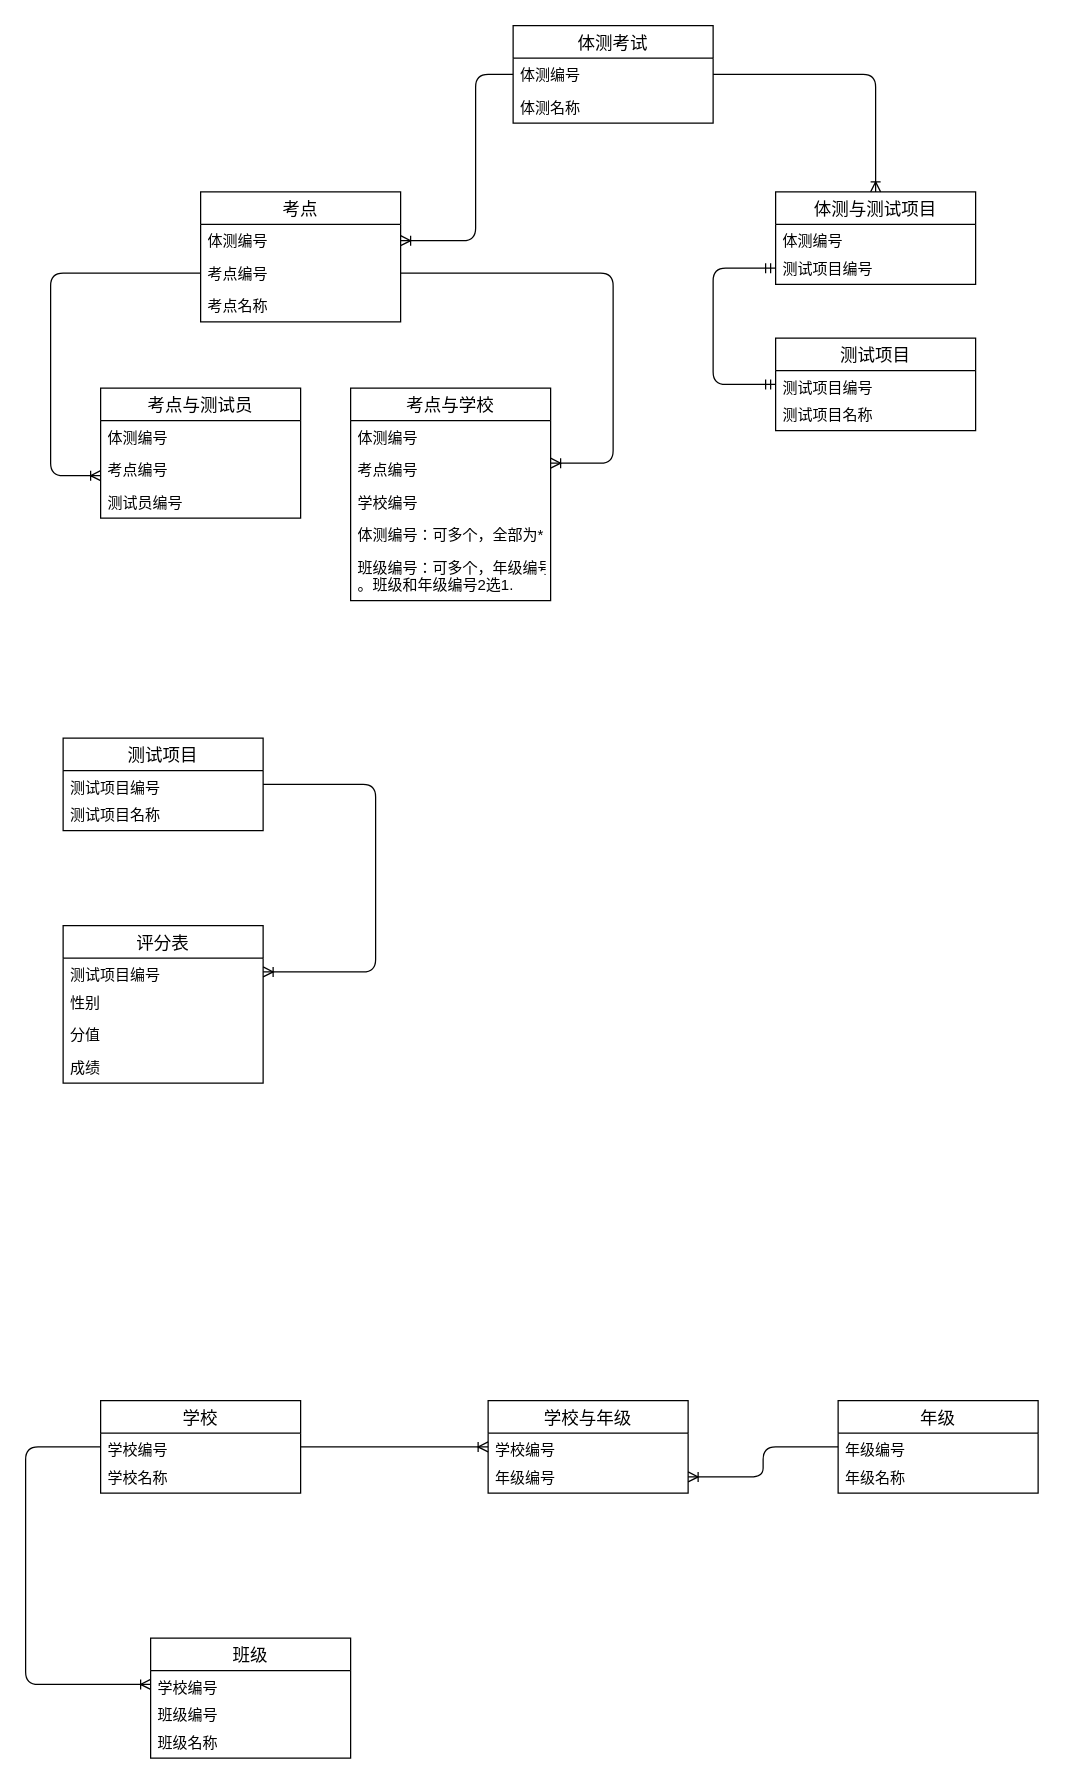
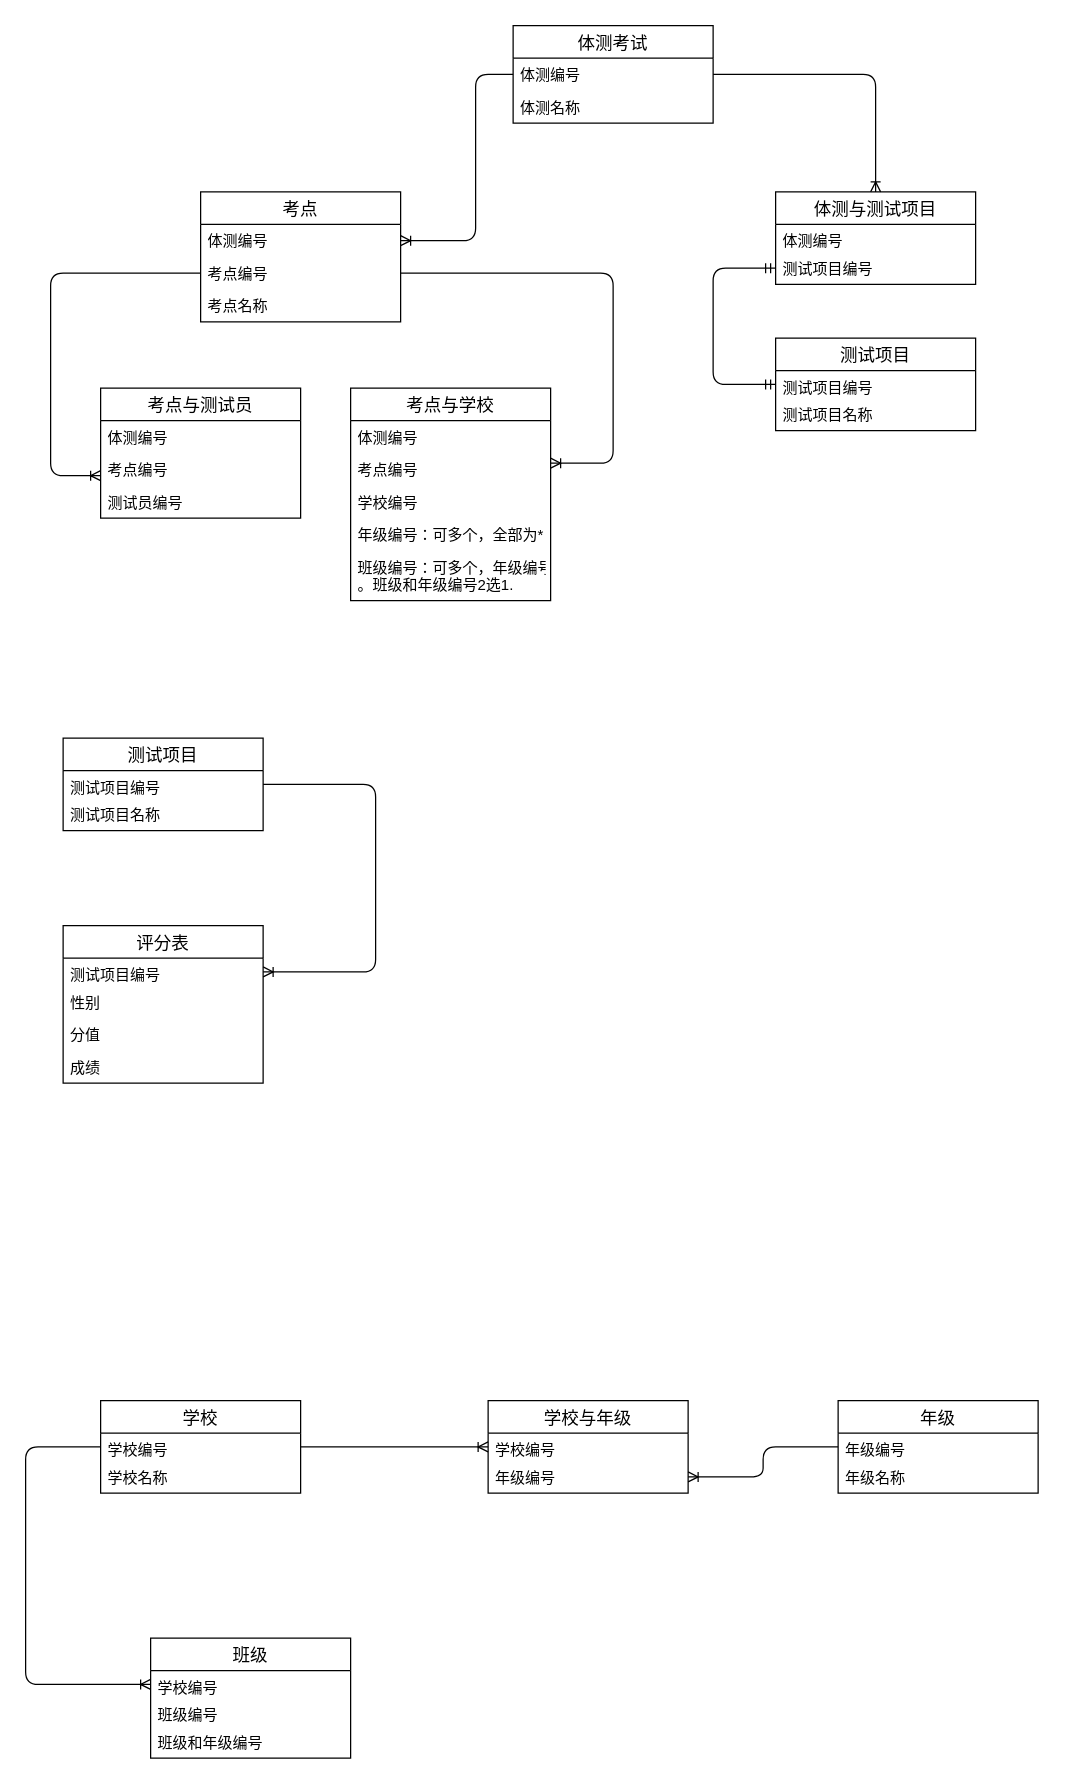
  <mxCell id="0" />
  <mxCell id="1" parent="0" />
  <mxCell id="2" value="体测与测试项目" style="swimlane;fontStyle=0;childLayout=stackLayout;horizontal=1;startSize=26;horizontalStack=0;resizeParent=1;resizeParentMax=0;resizeLast=0;collapsible=1;marginBottom=0;align=center;fontSize=14;" vertex="1" parent="1"><mxGeometry x="620" y="153" width="160" height="74" as="geometry" /></mxCell>
  <mxCell id="3" value="体测编号" style="text;strokeColor=none;fillColor=none;spacingLeft=4;spacingRight=4;overflow=hidden;rotatable=0;points=[[0,0.5],[1,0.5]];portConstraint=eastwest;fontSize=12;" vertex="1" parent="2"><mxGeometry y="26" width="160" height="22" as="geometry" /></mxCell>
  <mxCell id="4" value="测试项目编号" style="text;strokeColor=none;fillColor=none;spacingLeft=4;spacingRight=4;overflow=hidden;rotatable=0;points=[[0,0.5],[1,0.5]];portConstraint=eastwest;fontSize=12;" vertex="1" parent="2"><mxGeometry y="48" width="160" height="26" as="geometry" /></mxCell>
  <mxCell id="5" value="测试项目" style="swimlane;fontStyle=0;childLayout=stackLayout;horizontal=1;startSize=26;horizontalStack=0;resizeParent=1;resizeParentMax=0;resizeLast=0;collapsible=1;marginBottom=0;align=center;fontSize=14;" vertex="1" parent="1"><mxGeometry x="620" y="270" width="160" height="74" as="geometry" /></mxCell>
  <mxCell id="6" value="测试项目编号" style="text;strokeColor=none;fillColor=none;spacingLeft=4;spacingRight=4;overflow=hidden;rotatable=0;points=[[0,0.5],[1,0.5]];portConstraint=eastwest;fontSize=12;" vertex="1" parent="5"><mxGeometry y="26" width="160" height="22" as="geometry" /></mxCell>
  <mxCell id="7" value="测试项目名称" style="text;strokeColor=none;fillColor=none;spacingLeft=4;spacingRight=4;overflow=hidden;rotatable=0;points=[[0,0.5],[1,0.5]];portConstraint=eastwest;fontSize=12;" vertex="1" parent="5"><mxGeometry y="48" width="160" height="26" as="geometry" /></mxCell>
  <mxCell id="8" value="考点" style="swimlane;fontStyle=0;childLayout=stackLayout;horizontal=1;startSize=26;horizontalStack=0;resizeParent=1;resizeParentMax=0;resizeLast=0;collapsible=1;marginBottom=0;align=center;fontSize=14;" vertex="1" parent="1"><mxGeometry x="160" y="153" width="160" height="104" as="geometry" /></mxCell>
  <mxCell id="9" value="体测编号" style="text;strokeColor=none;fillColor=none;spacingLeft=4;spacingRight=4;overflow=hidden;rotatable=0;points=[[0,0.5],[1,0.5]];portConstraint=eastwest;fontSize=12;" vertex="1" parent="8"><mxGeometry y="26" width="160" height="26" as="geometry" /></mxCell>
  <mxCell id="10" value="考点编号" style="text;strokeColor=none;fillColor=none;spacingLeft=4;spacingRight=4;overflow=hidden;rotatable=0;points=[[0,0.5],[1,0.5]];portConstraint=eastwest;fontSize=12;" vertex="1" parent="8"><mxGeometry y="52" width="160" height="26" as="geometry" /></mxCell>
  <mxCell id="11" value="考点名称" style="text;strokeColor=none;fillColor=none;spacingLeft=4;spacingRight=4;overflow=hidden;rotatable=0;points=[[0,0.5],[1,0.5]];portConstraint=eastwest;fontSize=12;" vertex="1" parent="8"><mxGeometry y="78" width="160" height="26" as="geometry" /></mxCell>
  <mxCell id="12" value="考点与学校" style="swimlane;fontStyle=0;childLayout=stackLayout;horizontal=1;startSize=26;horizontalStack=0;resizeParent=1;resizeParentMax=0;resizeLast=0;collapsible=1;marginBottom=0;align=center;fontSize=14;" vertex="1" parent="1"><mxGeometry x="280" y="310" width="160" height="170" as="geometry" /></mxCell>
  <mxCell id="13" value="体测编号" style="text;strokeColor=none;fillColor=none;spacingLeft=4;spacingRight=4;overflow=hidden;rotatable=0;points=[[0,0.5],[1,0.5]];portConstraint=eastwest;fontSize=12;" vertex="1" parent="12"><mxGeometry y="26" width="160" height="26" as="geometry" /></mxCell>
  <mxCell id="14" value="考点编号" style="text;strokeColor=none;fillColor=none;spacingLeft=4;spacingRight=4;overflow=hidden;rotatable=0;points=[[0,0.5],[1,0.5]];portConstraint=eastwest;fontSize=12;" vertex="1" parent="12"><mxGeometry y="52" width="160" height="26" as="geometry" /></mxCell>
  <mxCell id="15" value="学校编号" style="text;strokeColor=none;fillColor=none;spacingLeft=4;spacingRight=4;overflow=hidden;rotatable=0;points=[[0,0.5],[1,0.5]];portConstraint=eastwest;fontSize=12;" vertex="1" parent="12"><mxGeometry y="78" width="160" height="26" as="geometry" /></mxCell>
- <mxCell id="16" value="体测编号：可多个，全部为*" style="text;strokeColor=none;fillColor=none;spacingLeft=4;spacingRight=4;overflow=hidden;rotatable=0;points=[[0,0.5],[1,0.5]];portConstraint=eastwest;fontSize=12;" vertex="1" parent="12"><mxGeometry y="104" width="160" height="26" as="geometry" /></mxCell>
+ <mxCell id="16" value="年级编号：可多个，全部为*" style="text;strokeColor=none;fillColor=none;spacingLeft=4;spacingRight=4;overflow=hidden;rotatable=0;points=[[0,0.5],[1,0.5]];portConstraint=eastwest;fontSize=12;" vertex="1" parent="12"><mxGeometry y="104" width="160" height="26" as="geometry" /></mxCell>
  <mxCell id="17" value="班级编号：可多个，年级编号*&#10;。班级和年级编号2选1.&#10;" style="text;strokeColor=none;fillColor=none;spacingLeft=4;spacingRight=4;overflow=hidden;rotatable=0;points=[[0,0.5],[1,0.5]];portConstraint=eastwest;fontSize=12;" vertex="1" parent="12"><mxGeometry y="130" width="160" height="40" as="geometry" /></mxCell>
  <mxCell id="18" value="" style="edgeStyle=orthogonalEdgeStyle;fontSize=12;html=1;endArrow=ERoneToMany;exitX=0;exitY=0.5;exitDx=0;exitDy=0;" edge="1" parent="1" source="29"><mxGeometry width="100" height="100" relative="1" as="geometry"><mxPoint x="40" y="60" as="sourcePoint" /><mxPoint x="320" y="192" as="targetPoint" /><Array as="points"><mxPoint x="380" y="59" /><mxPoint x="380" y="192" /></Array></mxGeometry></mxCell>
  <mxCell id="19" value="" style="edgeStyle=orthogonalEdgeStyle;fontSize=12;html=1;endArrow=ERoneToMany;exitX=1;exitY=0.5;exitDx=0;exitDy=0;" edge="1" parent="1" source="10"><mxGeometry width="100" height="100" relative="1" as="geometry"><mxPoint x="465" y="200" as="sourcePoint" /><mxPoint x="440" y="370" as="targetPoint" /><Array as="points"><mxPoint x="490" y="218" /><mxPoint x="490" y="370" /><mxPoint x="440" y="370" /></Array></mxGeometry></mxCell>
  <mxCell id="20" value="" style="edgeStyle=orthogonalEdgeStyle;fontSize=12;html=1;endArrow=ERoneToMany;" edge="1" parent="1" source="10" target="26"><mxGeometry width="100" height="100" relative="1" as="geometry"><mxPoint x="70" y="220" as="sourcePoint" /><mxPoint x="109" y="310" as="targetPoint" /><Array as="points"><mxPoint x="40" y="218" /><mxPoint x="40" y="380" /></Array></mxGeometry></mxCell>
  <mxCell id="21" value="" style="edgeStyle=orthogonalEdgeStyle;fontSize=12;html=1;endArrow=ERoneToMany;entryX=0.5;entryY=0;entryDx=0;entryDy=0;exitX=1;exitY=0.5;exitDx=0;exitDy=0;" edge="1" parent="1" source="29" target="2"><mxGeometry width="100" height="100" relative="1" as="geometry"><mxPoint x="570" y="60" as="sourcePoint" /><mxPoint x="609.04" y="162.01" as="targetPoint" /></mxGeometry></mxCell>
  <mxCell id="22" value="" style="edgeStyle=orthogonalEdgeStyle;fontSize=12;html=1;endArrow=ERmandOne;startArrow=ERmandOne;entryX=0;entryY=0.5;entryDx=0;entryDy=0;exitX=0;exitY=0.5;exitDx=0;exitDy=0;" edge="1" parent="1" source="6" target="4"><mxGeometry width="100" height="100" relative="1" as="geometry"><mxPoint x="620" y="323" as="sourcePoint" /><mxPoint x="590" y="390" as="targetPoint" /><Array as="points"><mxPoint x="570" y="307" /><mxPoint x="570" y="214" /></Array></mxGeometry></mxCell>
  <mxCell id="23" value="" style="edgeStyle=orthogonalEdgeStyle;fontSize=12;html=1;endArrow=ERoneToMany;exitX=1;exitY=0.5;exitDx=0;exitDy=0;entryX=1;entryY=0.5;entryDx=0;entryDy=0;" edge="1" parent="1" source="32" target="35"><mxGeometry width="100" height="100" relative="1" as="geometry"><mxPoint x="440" y="384.496" as="sourcePoint" /><mxPoint x="632.92" y="469.5" as="targetPoint" /><Array as="points"><mxPoint x="300" y="627" /><mxPoint x="300" y="777" /></Array></mxGeometry></mxCell>
  <mxCell id="24" value="考点与测试员" style="swimlane;fontStyle=0;childLayout=stackLayout;horizontal=1;startSize=26;horizontalStack=0;resizeParent=1;resizeParentMax=0;resizeLast=0;collapsible=1;marginBottom=0;align=center;fontSize=14;" vertex="1" parent="1"><mxGeometry x="80" y="310" width="160" height="104" as="geometry" /></mxCell>
  <mxCell id="25" value="体测编号" style="text;strokeColor=none;fillColor=none;spacingLeft=4;spacingRight=4;overflow=hidden;rotatable=0;points=[[0,0.5],[1,0.5]];portConstraint=eastwest;fontSize=12;" vertex="1" parent="24"><mxGeometry y="26" width="160" height="26" as="geometry" /></mxCell>
  <mxCell id="26" value="考点编号" style="text;strokeColor=none;fillColor=none;spacingLeft=4;spacingRight=4;overflow=hidden;rotatable=0;points=[[0,0.5],[1,0.5]];portConstraint=eastwest;fontSize=12;" vertex="1" parent="24"><mxGeometry y="52" width="160" height="26" as="geometry" /></mxCell>
  <mxCell id="27" value="测试员编号" style="text;strokeColor=none;fillColor=none;spacingLeft=4;spacingRight=4;overflow=hidden;rotatable=0;points=[[0,0.5],[1,0.5]];portConstraint=eastwest;fontSize=12;" vertex="1" parent="24"><mxGeometry y="78" width="160" height="26" as="geometry" /></mxCell>
  <mxCell id="28" value="体测考试" style="swimlane;fontStyle=0;childLayout=stackLayout;horizontal=1;startSize=26;horizontalStack=0;resizeParent=1;resizeParentMax=0;resizeLast=0;collapsible=1;marginBottom=0;align=center;fontSize=14;" vertex="1" parent="1"><mxGeometry x="410" y="20" width="160" height="78" as="geometry" /></mxCell>
  <mxCell id="29" value="体测编号" style="text;strokeColor=none;fillColor=none;spacingLeft=4;spacingRight=4;overflow=hidden;rotatable=0;points=[[0,0.5],[1,0.5]];portConstraint=eastwest;fontSize=12;" vertex="1" parent="28"><mxGeometry y="26" width="160" height="26" as="geometry" /></mxCell>
  <mxCell id="30" value="体测名称" style="text;strokeColor=none;fillColor=none;spacingLeft=4;spacingRight=4;overflow=hidden;rotatable=0;points=[[0,0.5],[1,0.5]];portConstraint=eastwest;fontSize=12;" vertex="1" parent="28"><mxGeometry y="52" width="160" height="26" as="geometry" /></mxCell>
  <mxCell id="31" value="测试项目" style="swimlane;fontStyle=0;childLayout=stackLayout;horizontal=1;startSize=26;horizontalStack=0;resizeParent=1;resizeParentMax=0;resizeLast=0;collapsible=1;marginBottom=0;align=center;fontSize=14;" vertex="1" parent="1"><mxGeometry x="50" y="590" width="160" height="74" as="geometry" /></mxCell>
  <mxCell id="32" value="测试项目编号" style="text;strokeColor=none;fillColor=none;spacingLeft=4;spacingRight=4;overflow=hidden;rotatable=0;points=[[0,0.5],[1,0.5]];portConstraint=eastwest;fontSize=12;" vertex="1" parent="31"><mxGeometry y="26" width="160" height="22" as="geometry" /></mxCell>
  <mxCell id="33" value="测试项目名称" style="text;strokeColor=none;fillColor=none;spacingLeft=4;spacingRight=4;overflow=hidden;rotatable=0;points=[[0,0.5],[1,0.5]];portConstraint=eastwest;fontSize=12;" vertex="1" parent="31"><mxGeometry y="48" width="160" height="26" as="geometry" /></mxCell>
  <mxCell id="34" value="评分表" style="swimlane;fontStyle=0;childLayout=stackLayout;horizontal=1;startSize=26;horizontalStack=0;resizeParent=1;resizeParentMax=0;resizeLast=0;collapsible=1;marginBottom=0;align=center;fontSize=14;" vertex="1" parent="1"><mxGeometry x="50" y="740" width="160" height="126" as="geometry" /></mxCell>
  <mxCell id="35" value="测试项目编号" style="text;strokeColor=none;fillColor=none;spacingLeft=4;spacingRight=4;overflow=hidden;rotatable=0;points=[[0,0.5],[1,0.5]];portConstraint=eastwest;fontSize=12;" vertex="1" parent="34"><mxGeometry y="26" width="160" height="22" as="geometry" /></mxCell>
  <mxCell id="36" value="性别" style="text;strokeColor=none;fillColor=none;spacingLeft=4;spacingRight=4;overflow=hidden;rotatable=0;points=[[0,0.5],[1,0.5]];portConstraint=eastwest;fontSize=12;" vertex="1" parent="34"><mxGeometry y="48" width="160" height="26" as="geometry" /></mxCell>
  <mxCell id="37" value="分值" style="text;strokeColor=none;fillColor=none;spacingLeft=4;spacingRight=4;overflow=hidden;rotatable=0;points=[[0,0.5],[1,0.5]];portConstraint=eastwest;fontSize=12;" vertex="1" parent="34"><mxGeometry y="74" width="160" height="26" as="geometry" /></mxCell>
  <mxCell id="38" value="成绩" style="text;strokeColor=none;fillColor=none;spacingLeft=4;spacingRight=4;overflow=hidden;rotatable=0;points=[[0,0.5],[1,0.5]];portConstraint=eastwest;fontSize=12;" vertex="1" parent="34"><mxGeometry y="100" width="160" height="26" as="geometry" /></mxCell>
  <mxCell id="39" value="" style="edgeStyle=orthogonalEdgeStyle;fontSize=12;html=1;endArrow=ERoneToMany;exitX=1;exitY=0.5;exitDx=0;exitDy=0;entryX=0;entryY=0.5;entryDx=0;entryDy=0;" edge="1" parent="1" source="41" target="47"><mxGeometry width="100" height="100" relative="1" as="geometry"><mxPoint x="410" y="1050" as="sourcePoint" /><mxPoint x="410" y="1200" as="targetPoint" /><Array as="points" /></mxGeometry></mxCell>
  <mxCell id="40" value="学校" style="swimlane;fontStyle=0;childLayout=stackLayout;horizontal=1;startSize=26;horizontalStack=0;resizeParent=1;resizeParentMax=0;resizeLast=0;collapsible=1;marginBottom=0;align=center;fontSize=14;" vertex="1" parent="1"><mxGeometry x="80" y="1120" width="160" height="74" as="geometry" /></mxCell>
  <mxCell id="41" value="学校编号" style="text;strokeColor=none;fillColor=none;spacingLeft=4;spacingRight=4;overflow=hidden;rotatable=0;points=[[0,0.5],[1,0.5]];portConstraint=eastwest;fontSize=12;" vertex="1" parent="40"><mxGeometry y="26" width="160" height="22" as="geometry" /></mxCell>
  <mxCell id="42" value="学校名称" style="text;strokeColor=none;fillColor=none;spacingLeft=4;spacingRight=4;overflow=hidden;rotatable=0;points=[[0,0.5],[1,0.5]];portConstraint=eastwest;fontSize=12;" vertex="1" parent="40"><mxGeometry y="48" width="160" height="26" as="geometry" /></mxCell>
  <mxCell id="43" value="年级" style="swimlane;fontStyle=0;childLayout=stackLayout;horizontal=1;startSize=26;horizontalStack=0;resizeParent=1;resizeParentMax=0;resizeLast=0;collapsible=1;marginBottom=0;align=center;fontSize=14;" vertex="1" parent="1"><mxGeometry x="670" y="1120" width="160" height="74" as="geometry" /></mxCell>
  <mxCell id="44" value="年级编号" style="text;strokeColor=none;fillColor=none;spacingLeft=4;spacingRight=4;overflow=hidden;rotatable=0;points=[[0,0.5],[1,0.5]];portConstraint=eastwest;fontSize=12;" vertex="1" parent="43"><mxGeometry y="26" width="160" height="22" as="geometry" /></mxCell>
  <mxCell id="45" value="年级名称" style="text;strokeColor=none;fillColor=none;spacingLeft=4;spacingRight=4;overflow=hidden;rotatable=0;points=[[0,0.5],[1,0.5]];portConstraint=eastwest;fontSize=12;" vertex="1" parent="43"><mxGeometry y="48" width="160" height="26" as="geometry" /></mxCell>
  <mxCell id="46" value="学校与年级" style="swimlane;fontStyle=0;childLayout=stackLayout;horizontal=1;startSize=26;horizontalStack=0;resizeParent=1;resizeParentMax=0;resizeLast=0;collapsible=1;marginBottom=0;align=center;fontSize=14;" vertex="1" parent="1"><mxGeometry x="390" y="1120" width="160" height="74" as="geometry" /></mxCell>
  <mxCell id="47" value="学校编号" style="text;strokeColor=none;fillColor=none;spacingLeft=4;spacingRight=4;overflow=hidden;rotatable=0;points=[[0,0.5],[1,0.5]];portConstraint=eastwest;fontSize=12;" vertex="1" parent="46"><mxGeometry y="26" width="160" height="22" as="geometry" /></mxCell>
  <mxCell id="48" value="年级编号" style="text;strokeColor=none;fillColor=none;spacingLeft=4;spacingRight=4;overflow=hidden;rotatable=0;points=[[0,0.5],[1,0.5]];portConstraint=eastwest;fontSize=12;" vertex="1" parent="46"><mxGeometry y="48" width="160" height="26" as="geometry" /></mxCell>
  <mxCell id="49" value="" style="edgeStyle=orthogonalEdgeStyle;fontSize=12;html=1;endArrow=ERoneToMany;exitX=0;exitY=0.5;exitDx=0;exitDy=0;entryX=1;entryY=0.5;entryDx=0;entryDy=0;" edge="1" parent="1" source="44" target="48"><mxGeometry width="100" height="100" relative="1" as="geometry"><mxPoint x="260" y="1250" as="sourcePoint" /><mxPoint x="410" y="1250" as="targetPoint" /><Array as="points" /></mxGeometry></mxCell>
  <mxCell id="50" value="" style="edgeStyle=orthogonalEdgeStyle;fontSize=12;html=1;endArrow=ERoneToMany;exitX=0;exitY=0.5;exitDx=0;exitDy=0;entryX=0;entryY=0.5;entryDx=0;entryDy=0;" edge="1" parent="1" source="41" target="52"><mxGeometry width="100" height="100" relative="1" as="geometry"><mxPoint x="220" y="1220" as="sourcePoint" /><mxPoint x="370" y="1220" as="targetPoint" /><Array as="points"><mxPoint x="20" y="1157" /><mxPoint x="20" y="1347" /></Array></mxGeometry></mxCell>
  <mxCell id="51" value="班级" style="swimlane;fontStyle=0;childLayout=stackLayout;horizontal=1;startSize=26;horizontalStack=0;resizeParent=1;resizeParentMax=0;resizeLast=0;collapsible=1;marginBottom=0;align=center;fontSize=14;" vertex="1" parent="1"><mxGeometry x="120" y="1310" width="160" height="96" as="geometry" /></mxCell>
  <mxCell id="52" value="学校编号" style="text;strokeColor=none;fillColor=none;spacingLeft=4;spacingRight=4;overflow=hidden;rotatable=0;points=[[0,0.5],[1,0.5]];portConstraint=eastwest;fontSize=12;" vertex="1" parent="51"><mxGeometry y="26" width="160" height="22" as="geometry" /></mxCell>
  <mxCell id="53" value="班级编号" style="text;strokeColor=none;fillColor=none;spacingLeft=4;spacingRight=4;overflow=hidden;rotatable=0;points=[[0,0.5],[1,0.5]];portConstraint=eastwest;fontSize=12;" vertex="1" parent="51"><mxGeometry y="48" width="160" height="22" as="geometry" /></mxCell>
- <mxCell id="54" value="班级名称" style="text;strokeColor=none;fillColor=none;spacingLeft=4;spacingRight=4;overflow=hidden;rotatable=0;points=[[0,0.5],[1,0.5]];portConstraint=eastwest;fontSize=12;" vertex="1" parent="51"><mxGeometry y="70" width="160" height="26" as="geometry" /></mxCell>
+ <mxCell id="54" value="班级和年级编号" style="text;strokeColor=none;fillColor=none;spacingLeft=4;spacingRight=4;overflow=hidden;rotatable=0;points=[[0,0.5],[1,0.5]];portConstraint=eastwest;fontSize=12;" vertex="1" parent="51"><mxGeometry y="70" width="160" height="26" as="geometry" /></mxCell>
